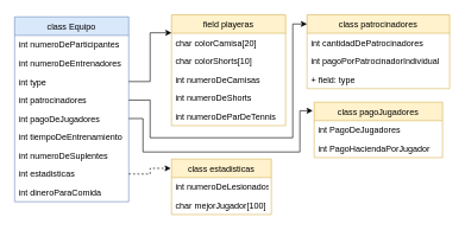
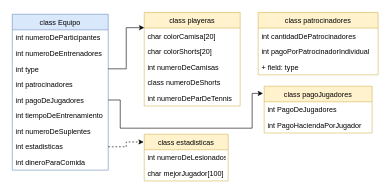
  <mxCell id="0" />
  <mxCell id="1" parent="0" />
  <mxCell id="2" value="class Equipo" style="swimlane;fontStyle=0;childLayout=stackLayout;horizontal=1;startSize=26;fillColor=#dae8fc;horizontalStack=0;resizeParent=1;resizeParentMax=0;resizeLast=0;collapsible=1;marginBottom=0;strokeColor=#6c8ebf;" vertex="1" parent="1"><mxGeometry x="20" y="23" width="160" height="260" as="geometry" /></mxCell>
  <mxCell id="3" value="int numeroDeParticipantes" style="text;strokeColor=none;fillColor=none;align=left;verticalAlign=top;spacingLeft=4;spacingRight=4;overflow=hidden;rotatable=0;points=[[0,0.5],[1,0.5]];portConstraint=eastwest;" vertex="1" parent="2"><mxGeometry y="26" width="160" height="26" as="geometry" /></mxCell>
  <mxCell id="4" value="int numeroDeEntrenadores" style="text;strokeColor=none;fillColor=none;align=left;verticalAlign=top;spacingLeft=4;spacingRight=4;overflow=hidden;rotatable=0;points=[[0,0.5],[1,0.5]];portConstraint=eastwest;" vertex="1" parent="2"><mxGeometry y="52" width="160" height="26" as="geometry" /></mxCell>
  <mxCell id="5" value="int type" style="text;strokeColor=none;fillColor=none;align=left;verticalAlign=top;spacingLeft=4;spacingRight=4;overflow=hidden;rotatable=0;points=[[0,0.5],[1,0.5]];portConstraint=eastwest;" vertex="1" parent="2"><mxGeometry y="78" width="160" height="26" as="geometry" /></mxCell>
  <mxCell id="6" value="int patrocinadores" style="text;strokeColor=none;fillColor=none;align=left;verticalAlign=top;spacingLeft=4;spacingRight=4;overflow=hidden;rotatable=0;points=[[0,0.5],[1,0.5]];portConstraint=eastwest;" vertex="1" parent="2"><mxGeometry y="104" width="160" height="26" as="geometry" /></mxCell>
  <mxCell id="7" value="int pagoDeJugadores" style="text;strokeColor=none;fillColor=none;align=left;verticalAlign=top;spacingLeft=4;spacingRight=4;overflow=hidden;rotatable=0;points=[[0,0.5],[1,0.5]];portConstraint=eastwest;" vertex="1" parent="2"><mxGeometry y="130" width="160" height="26" as="geometry" /></mxCell>
  <mxCell id="8" value="int tiempoDeEntrenamiento" style="text;strokeColor=none;fillColor=none;align=left;verticalAlign=top;spacingLeft=4;spacingRight=4;overflow=hidden;rotatable=0;points=[[0,0.5],[1,0.5]];portConstraint=eastwest;" vertex="1" parent="2"><mxGeometry y="156" width="160" height="26" as="geometry" /></mxCell>
  <mxCell id="9" value="int numeroDeSuplentes" style="text;strokeColor=none;fillColor=none;align=left;verticalAlign=top;spacingLeft=4;spacingRight=4;overflow=hidden;rotatable=0;points=[[0,0.5],[1,0.5]];portConstraint=eastwest;" vertex="1" parent="2"><mxGeometry y="182" width="160" height="26" as="geometry" /></mxCell>
  <mxCell id="10" value="int estadisticas" style="text;strokeColor=none;fillColor=none;align=left;verticalAlign=top;spacingLeft=4;spacingRight=4;overflow=hidden;rotatable=0;points=[[0,0.5],[1,0.5]];portConstraint=eastwest;" vertex="1" parent="2"><mxGeometry y="208" width="160" height="26" as="geometry" /></mxCell>
  <mxCell id="11" value="int dineroParaComida" style="text;strokeColor=none;fillColor=none;align=left;verticalAlign=top;spacingLeft=4;spacingRight=4;overflow=hidden;rotatable=0;points=[[0,0.5],[1,0.5]];portConstraint=eastwest;" vertex="1" parent="2"><mxGeometry y="234" width="160" height="26" as="geometry" /></mxCell>
- <mxCell id="12" value="field playeras" style="swimlane;fontStyle=0;childLayout=stackLayout;horizontal=1;startSize=26;fillColor=#fff2cc;horizontalStack=0;resizeParent=1;resizeParentMax=0;resizeLast=0;collapsible=1;marginBottom=0;strokeColor=#d6b656;" vertex="1" parent="1"><mxGeometry x="240" y="20" width="160" height="156" as="geometry" /></mxCell>
+ <mxCell id="12" value="class playeras" style="swimlane;fontStyle=0;childLayout=stackLayout;horizontal=1;startSize=26;fillColor=#fff2cc;horizontalStack=0;resizeParent=1;resizeParentMax=0;resizeLast=0;collapsible=1;marginBottom=0;strokeColor=#d6b656;" vertex="1" parent="1"><mxGeometry x="240" y="20" width="160" height="156" as="geometry" /></mxCell>
  <mxCell id="13" value="char colorCamisa[20]" style="text;strokeColor=none;fillColor=none;align=left;verticalAlign=top;spacingLeft=4;spacingRight=4;overflow=hidden;rotatable=0;points=[[0,0.5],[1,0.5]];portConstraint=eastwest;" vertex="1" parent="12"><mxGeometry y="26" width="160" height="26" as="geometry" /></mxCell>
- <mxCell id="14" value="char colorShorts[10]" style="text;strokeColor=none;fillColor=none;align=left;verticalAlign=top;spacingLeft=4;spacingRight=4;overflow=hidden;rotatable=0;points=[[0,0.5],[1,0.5]];portConstraint=eastwest;" vertex="1" parent="12"><mxGeometry y="52" width="160" height="26" as="geometry" /></mxCell>
+ <mxCell id="14" value="char colorShorts[20]" style="text;strokeColor=none;fillColor=none;align=left;verticalAlign=top;spacingLeft=4;spacingRight=4;overflow=hidden;rotatable=0;points=[[0,0.5],[1,0.5]];portConstraint=eastwest;" vertex="1" parent="12"><mxGeometry y="52" width="160" height="26" as="geometry" /></mxCell>
  <mxCell id="15" value="int numeroDeCamisas" style="text;strokeColor=none;fillColor=none;align=left;verticalAlign=top;spacingLeft=4;spacingRight=4;overflow=hidden;rotatable=0;points=[[0,0.5],[1,0.5]];portConstraint=eastwest;" vertex="1" parent="12"><mxGeometry y="78" width="160" height="26" as="geometry" /></mxCell>
- <mxCell id="16" value="int numeroDeShorts" style="text;strokeColor=none;fillColor=none;align=left;verticalAlign=top;spacingLeft=4;spacingRight=4;overflow=hidden;rotatable=0;points=[[0,0.5],[1,0.5]];portConstraint=eastwest;" vertex="1" parent="12"><mxGeometry y="104" width="160" height="26" as="geometry" /></mxCell>
+ <mxCell id="16" value="class numeroDeShorts" style="text;strokeColor=none;fillColor=none;align=left;verticalAlign=top;spacingLeft=4;spacingRight=4;overflow=hidden;rotatable=0;points=[[0,0.5],[1,0.5]];portConstraint=eastwest;" vertex="1" parent="12"><mxGeometry y="104" width="160" height="26" as="geometry" /></mxCell>
  <mxCell id="17" value="int numeroDeParDeTennis" style="text;strokeColor=none;fillColor=none;align=left;verticalAlign=top;spacingLeft=4;spacingRight=4;overflow=hidden;rotatable=0;points=[[0,0.5],[1,0.5]];portConstraint=eastwest;" vertex="1" parent="12"><mxGeometry y="130" width="160" height="26" as="geometry" /></mxCell>
  <mxCell id="18" value="class patrocinadores" style="swimlane;fontStyle=0;childLayout=stackLayout;horizontal=1;startSize=26;fillColor=#fff2cc;horizontalStack=0;resizeParent=1;resizeParentMax=0;resizeLast=0;collapsible=1;marginBottom=0;strokeColor=#d6b656;" vertex="1" parent="1"><mxGeometry x="430" y="20" width="200" height="104" as="geometry" /></mxCell>
  <mxCell id="19" value="int cantidadDePatrocinadores" style="text;strokeColor=none;fillColor=none;align=left;verticalAlign=top;spacingLeft=4;spacingRight=4;overflow=hidden;rotatable=0;points=[[0,0.5],[1,0.5]];portConstraint=eastwest;" vertex="1" parent="18"><mxGeometry y="26" width="200" height="26" as="geometry" /></mxCell>
  <mxCell id="20" value="int pagoPorPatrocinadorIndividual" style="text;strokeColor=none;fillColor=none;align=left;verticalAlign=top;spacingLeft=4;spacingRight=4;overflow=hidden;rotatable=0;points=[[0,0.5],[1,0.5]];portConstraint=eastwest;" vertex="1" parent="18"><mxGeometry y="52" width="200" height="26" as="geometry" /></mxCell>
  <mxCell id="21" value="+ field: type" style="text;strokeColor=none;fillColor=none;align=left;verticalAlign=top;spacingLeft=4;spacingRight=4;overflow=hidden;rotatable=0;points=[[0,0.5],[1,0.5]];portConstraint=eastwest;" vertex="1" parent="18"><mxGeometry y="78" width="200" height="26" as="geometry" /></mxCell>
  <mxCell id="22" value="class pagoJugadores" style="swimlane;fontStyle=0;childLayout=stackLayout;horizontal=1;startSize=26;fillColor=#fff2cc;horizontalStack=0;resizeParent=1;resizeParentMax=0;resizeLast=0;collapsible=1;marginBottom=0;strokeColor=#d6b656;" vertex="1" parent="1"><mxGeometry x="440" y="143" width="180" height="78" as="geometry" /></mxCell>
  <mxCell id="23" value="int PagoDeJugadores" style="text;strokeColor=none;fillColor=none;align=left;verticalAlign=top;spacingLeft=4;spacingRight=4;overflow=hidden;rotatable=0;points=[[0,0.5],[1,0.5]];portConstraint=eastwest;" vertex="1" parent="22"><mxGeometry y="26" width="180" height="26" as="geometry" /></mxCell>
  <mxCell id="24" value="int PagoHaciendaPorJugador" style="text;strokeColor=none;fillColor=none;align=left;verticalAlign=top;spacingLeft=4;spacingRight=4;overflow=hidden;rotatable=0;points=[[0,0.5],[1,0.5]];portConstraint=eastwest;" vertex="1" parent="22"><mxGeometry y="52" width="180" height="26" as="geometry" /></mxCell>
  <mxCell id="25" style="edgeStyle=orthogonalEdgeStyle;rounded=0;orthogonalLoop=1;jettySize=auto;html=1;entryX=0;entryY=0.163;entryDx=0;entryDy=0;entryPerimeter=0;" edge="1" parent="1" source="5" target="12"><mxGeometry relative="1" as="geometry" /></mxCell>
- <mxCell id="26" style="edgeStyle=orthogonalEdgeStyle;rounded=0;orthogonalLoop=1;jettySize=auto;html=1;entryX=0;entryY=0.125;entryDx=0;entryDy=0;entryPerimeter=0;" edge="1" parent="1" source="6" target="18"><mxGeometry relative="1" as="geometry"><Array as="points"><mxPoint x="210" y="140" /><mxPoint x="210" y="193" /><mxPoint x="410" y="193" /><mxPoint x="410" y="33" /></Array></mxGeometry></mxCell>
  <mxCell id="27" style="edgeStyle=orthogonalEdgeStyle;rounded=0;orthogonalLoop=1;jettySize=auto;html=1;entryX=-0.011;entryY=0.154;entryDx=0;entryDy=0;entryPerimeter=0;exitX=1;exitY=0.5;exitDx=0;exitDy=0;" edge="1" parent="1" source="7" target="22"><mxGeometry relative="1" as="geometry"><Array as="points"><mxPoint x="200" y="166" /><mxPoint x="200" y="213" /><mxPoint x="420" y="213" /><mxPoint x="420" y="155" /></Array></mxGeometry></mxCell>
  <mxCell id="28" value="class estadisticas" style="swimlane;fontStyle=0;childLayout=stackLayout;horizontal=1;startSize=26;fillColor=#fff2cc;horizontalStack=0;resizeParent=1;resizeParentMax=0;resizeLast=0;collapsible=1;marginBottom=0;strokeColor=#d6b656;" vertex="1" parent="1"><mxGeometry x="240" y="223" width="140" height="78" as="geometry" /></mxCell>
  <mxCell id="29" value="int numeroDeLesionados" style="text;strokeColor=none;fillColor=none;align=left;verticalAlign=top;spacingLeft=4;spacingRight=4;overflow=hidden;rotatable=0;points=[[0,0.5],[1,0.5]];portConstraint=eastwest;" vertex="1" parent="28"><mxGeometry y="26" width="140" height="26" as="geometry" /></mxCell>
  <mxCell id="30" value="char mejorJugador[100]" style="text;strokeColor=none;fillColor=none;align=left;verticalAlign=top;spacingLeft=4;spacingRight=4;overflow=hidden;rotatable=0;points=[[0,0.5],[1,0.5]];portConstraint=eastwest;" vertex="1" parent="28"><mxGeometry y="52" width="140" height="26" as="geometry" /></mxCell>
  <mxCell id="31" style="edgeStyle=orthogonalEdgeStyle;rounded=0;orthogonalLoop=1;jettySize=auto;html=1;entryX=-0.007;entryY=0.167;entryDx=0;entryDy=0;entryPerimeter=0;dashed=1;" edge="1" parent="1" source="10" target="28"><mxGeometry relative="1" as="geometry" /></mxCell>
